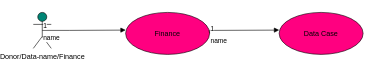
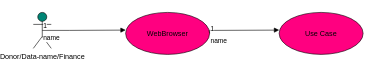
  <mxCell id="0" />
  <mxCell id="1" parent="0" />
  <mxCell id="2" value="Donor/Data-&lt;span style=&quot;background-color: transparent; color: light-dark(rgb(0, 0, 0), rgb(255, 255, 255));&quot;&gt;name/Finance&lt;/span&gt;&lt;div&gt;&lt;div&gt;&lt;br&gt;&lt;/div&gt;&lt;/div&gt;" style="shape=umlActor;verticalLabelPosition=bottom;verticalAlign=top;html=1;fillColor=light-dark(#008575, #ededed);" vertex="1" parent="1"><mxGeometry x="20" y="20" width="30" height="60" as="geometry" /></mxCell>
- <mxCell id="3" value="Finance" style="ellipse;whiteSpace=wrap;html=1;fillColor=#FF0080;" vertex="1" parent="1"><mxGeometry x="174" y="20" width="140" height="70" as="geometry" /></mxCell>
- <mxCell id="4" value="Data Case" style="ellipse;whiteSpace=wrap;html=1;fillColor=#FF0080;" vertex="1" parent="1"><mxGeometry x="430" y="20" width="140" height="70" as="geometry" /></mxCell>
+ <mxCell id="3" value="WebBrowser" style="ellipse;whiteSpace=wrap;html=1;fillColor=#FF0080;" vertex="1" parent="1"><mxGeometry x="174" y="20" width="140" height="70" as="geometry" /></mxCell>
+ <mxCell id="4" value="Use Case" style="ellipse;whiteSpace=wrap;html=1;fillColor=#FF0080;" vertex="1" parent="1"><mxGeometry x="430" y="20" width="140" height="70" as="geometry" /></mxCell>
  <mxCell id="5" value="name" style="endArrow=block;endFill=1;html=1;edgeStyle=orthogonalEdgeStyle;align=left;verticalAlign=top;rounded=0;exitX=0.5;exitY=0.5;exitDx=0;exitDy=0;exitPerimeter=0;" edge="1" parent="1" source="2"><mxGeometry x="-1" relative="1" as="geometry"><mxPoint x="44" y="49.5" as="sourcePoint" /><mxPoint x="174" y="49.5" as="targetPoint" /><Array as="points"><mxPoint x="80" y="50" /></Array></mxGeometry></mxCell>
  <mxCell id="6" value="1" style="edgeLabel;resizable=0;html=1;align=left;verticalAlign=bottom;" connectable="0" vertex="1" parent="5"><mxGeometry x="-1" relative="1" as="geometry" /></mxCell>
  <mxCell id="7" value="name" style="endArrow=block;endFill=1;html=1;edgeStyle=orthogonalEdgeStyle;align=left;verticalAlign=top;rounded=0;exitX=1;exitY=0.5;exitDx=0;exitDy=0;" edge="1" parent="1" source="3"><mxGeometry x="-1" relative="1" as="geometry"><mxPoint x="330" y="49.5" as="sourcePoint" /><mxPoint x="430" y="49.5" as="targetPoint" /><Array as="points"><mxPoint x="314" y="50" /><mxPoint x="320" y="50" /></Array></mxGeometry></mxCell>
  <mxCell id="8" value="1" style="edgeLabel;resizable=0;html=1;align=left;verticalAlign=bottom;" connectable="0" vertex="1" parent="7"><mxGeometry x="-1" relative="1" as="geometry" /></mxCell>
